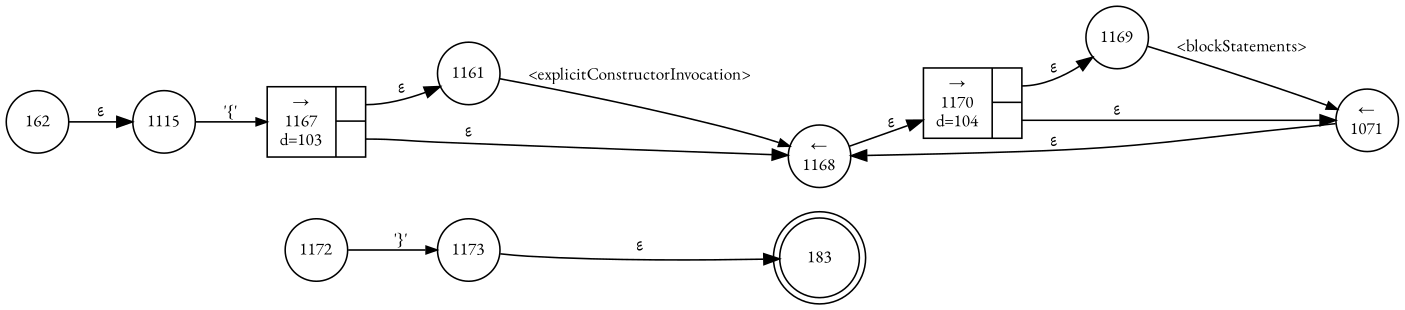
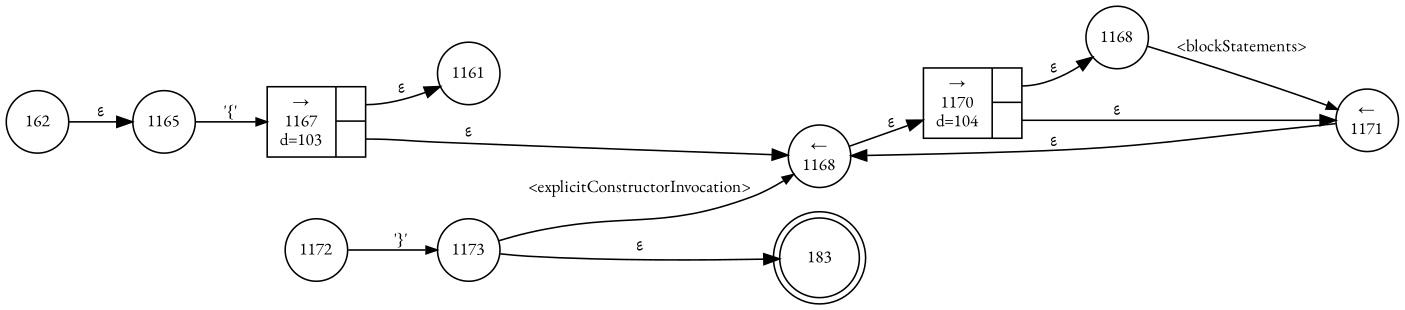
  digraph {
    fontname="EB Garamond"
    rankdir=LR
    node [fixedsize=true fontname="EB Garamond" fontsize=11 shape=circle peripheries=1]
    edge [fontname="EB Garamond"]
    n1 [label=183 shape=doublecircle width=.6 peripheries=""]
    n2 [label="&larr;\n1168" width=.55]
    n3 [fixedsize=false label="{&rarr;\n1170\nd=104|{<p0>|<p1>}}" shape=record]
-   n4 [label=1169 width=.55]
-   n5 [label="&larr;\n1071" width=.55]
+   n4 [label=1168 width=.55]
+   n5 [label="&larr;\n1171" width=.55]
    n6 [label=1172 width=.55]
    n7 [label=1173 width=.55]
    n8 [label=162 width=.55]
-   n9 [label=1115 width=.55]
+   n9 [label=1165 width=.55]
    n10 [fixedsize=false label="{&rarr;\n1167\nd=103|{<p0>|<p1>}}" shape=record]
    n11 [label=1161 width=.55]
    n2 -> n3 [label="&epsilon;"]
    n3 -> n4 [label="&epsilon;" tailport=p0]
    n3 -> n5 [label="&epsilon;" tailport=p1]
    n4 -> n5 [arrowhead=normal arrowsize=.7 fontsize=11 label="<blockStatements>"]
    n5 -> n2 [label="&epsilon;"]
    n6 -> n7 [arrowhead=normal arrowsize=.7 fontsize=11 label="'}'"]
    n7 -> n1 [label="&epsilon;"]
    n8 -> n9 [label="&epsilon;"]
    n9 -> n10 [arrowhead=normal arrowsize=.7 fontsize=11 label="'{'"]
    n10 -> n2 [label="&epsilon;" tailport=p1]
    n10 -> n11 [label="&epsilon;" tailport=p0]
-   n11 -> n2 [arrowhead=normal arrowsize=.7 fontsize=11 label="<explicitConstructorInvocation>"]
+   n7 -> n2 [arrowhead=normal arrowsize=.7 fontsize=11 label="<explicitConstructorInvocation>"]
  }
